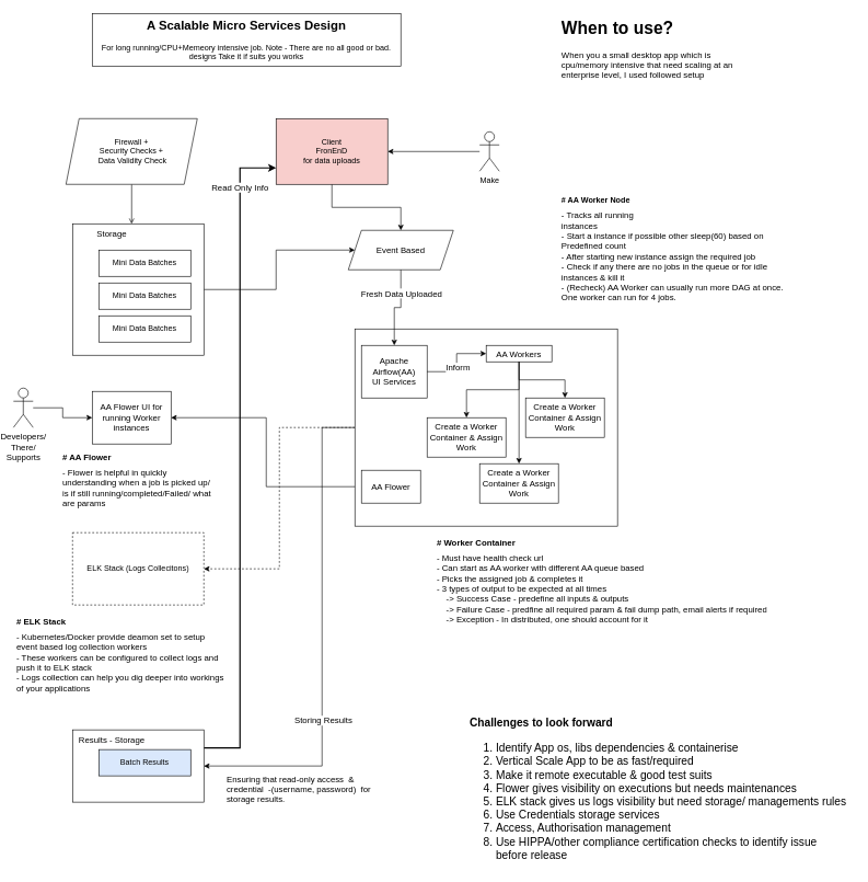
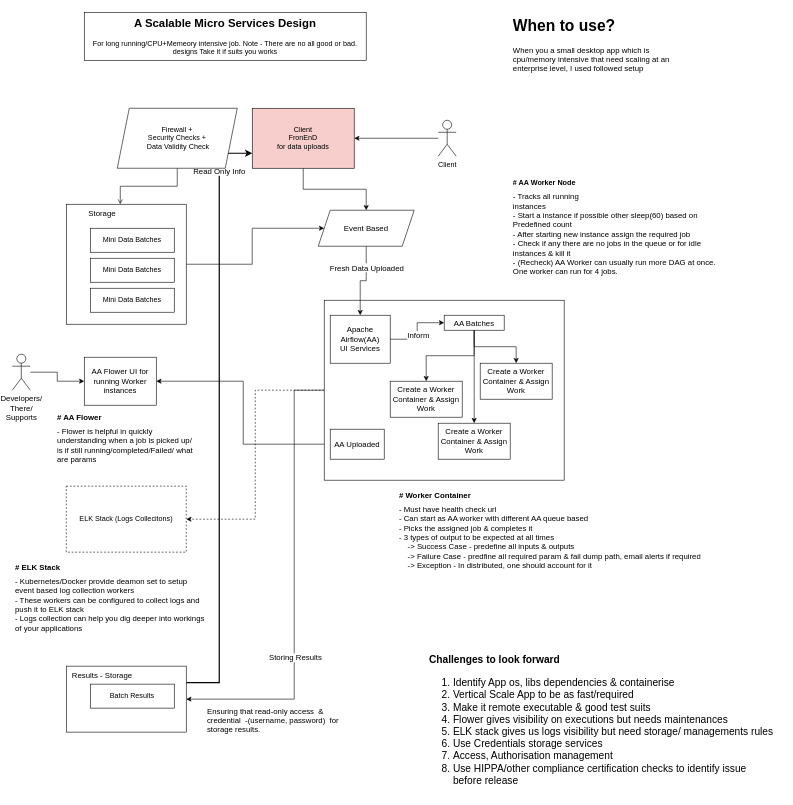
  <mxCell id="0" />
  <mxCell id="1" parent="0" />
  <mxCell id="2" style="edgeStyle=orthogonalEdgeStyle;rounded=0;orthogonalLoop=1;jettySize=auto;html=1;entryX=0;entryY=0.75;entryDx=0;entryDy=0;strokeWidth=2;fontSize=13;exitX=1;exitY=0.25;exitDx=0;exitDy=0;" edge="1" parent="1" source="44" target="11"><mxGeometry relative="1" as="geometry" /></mxCell>
  <mxCell id="3" value="Read Only Info" style="edgeLabel;html=1;align=center;verticalAlign=middle;resizable=0;points=[];fontSize=13;" vertex="1" connectable="0" parent="2"><mxGeometry x="0.606" y="1" relative="1" as="geometry"><mxPoint y="-111.43" as="offset" /></mxGeometry></mxCell>
  <mxCell id="4" style="edgeStyle=orthogonalEdgeStyle;rounded=0;orthogonalLoop=1;jettySize=auto;html=1;entryX=1;entryY=0.5;entryDx=0;entryDy=0;fontSize=13;dashed=1;strokeWidth=1;" edge="1" parent="1" source="25" target="23"><mxGeometry relative="1" as="geometry" /></mxCell>
  <mxCell id="5" style="edgeStyle=orthogonalEdgeStyle;rounded=0;orthogonalLoop=1;jettySize=auto;html=1;entryX=1;entryY=0.5;entryDx=0;entryDy=0;strokeWidth=1;fontSize=13;" edge="1" parent="1" source="25" target="44"><mxGeometry relative="1" as="geometry"><Array as="points"><mxPoint x="490" y="650" /><mxPoint x="490" y="1165" /></Array></mxGeometry></mxCell>
  <mxCell id="6" value="Storing Results" style="edgeLabel;html=1;align=center;verticalAlign=middle;resizable=0;points=[];fontSize=13;" vertex="1" connectable="0" parent="5"><mxGeometry x="0.33" y="1" relative="1" as="geometry"><mxPoint as="offset" /></mxGeometry></mxCell>
  <mxCell id="7" value="&lt;b&gt;&lt;font style=&quot;font-size: 19px&quot;&gt;A Scalable Micro Services Design&lt;/font&gt;&lt;/b&gt;&lt;br&gt;&lt;br&gt;For long running/CPU+Memeory intensive job. Note - There are no all good or bad. designs Take it if suits you works" style="rounded=0;whiteSpace=wrap;html=1;" vertex="1" parent="1"><mxGeometry x="140" y="20" width="470" height="80" as="geometry" /></mxCell>
  <mxCell id="8" style="edgeStyle=orthogonalEdgeStyle;rounded=0;orthogonalLoop=1;jettySize=auto;html=1;entryX=1;entryY=0.5;entryDx=0;entryDy=0;fontSize=13;" edge="1" parent="1" source="9" target="11"><mxGeometry relative="1" as="geometry" /></mxCell>
- <mxCell id="9" value="Make" style="shape=umlActor;verticalLabelPosition=bottom;verticalAlign=top;html=1;outlineConnect=0;" vertex="1" parent="1"><mxGeometry x="730" y="200" width="30" height="60" as="geometry" /></mxCell>
+ <mxCell id="9" value="Client" style="shape=umlActor;verticalLabelPosition=bottom;verticalAlign=top;html=1;outlineConnect=0;" vertex="1" parent="1"><mxGeometry x="730" y="200" width="30" height="60" as="geometry" /></mxCell>
  <mxCell id="10" style="edgeStyle=orthogonalEdgeStyle;rounded=0;orthogonalLoop=1;jettySize=auto;html=1;fontSize=13;" edge="1" parent="1" source="11" target="15"><mxGeometry relative="1" as="geometry" /></mxCell>
  <mxCell id="11" value="Client&lt;br&gt;FronEnD&lt;br&gt;for data uploads" style="whiteSpace=wrap;html=1;fillColor=#f8cecc;" vertex="1" parent="1"><mxGeometry x="420" y="180" width="170" height="100" as="geometry" /></mxCell>
  <mxCell id="12" style="edgeStyle=orthogonalEdgeStyle;rounded=0;orthogonalLoop=1;jettySize=auto;html=1;entryX=0.75;entryY=0;entryDx=0;entryDy=0;fontSize=13;endArrow=open;" edge="1" parent="1" source="13" target="42"><mxGeometry relative="1" as="geometry" /></mxCell>
- <mxCell id="13" value="Firewall +&lt;br&gt;Security Checks +&lt;br&gt;&amp;nbsp;Data Validity Check" style="shape=parallelogram;perimeter=parallelogramPerimeter;whiteSpace=wrap;html=1;fixedSize=1;" vertex="1" parent="1"><mxGeometry x="100" y="180" width="200" height="100" as="geometry" /></mxCell>
+ <mxCell id="13" value="Firewall +&lt;br&gt;Security Checks +&lt;br&gt;&amp;nbsp;Data Validity Check" style="shape=parallelogram;perimeter=parallelogramPerimeter;whiteSpace=wrap;html=1;fixedSize=1;" vertex="1" parent="1"><mxGeometry x="195" y="180" width="200" height="100" as="geometry" /></mxCell>
  <mxCell id="14" style="edgeStyle=orthogonalEdgeStyle;rounded=0;orthogonalLoop=1;jettySize=auto;html=1;entryX=0;entryY=0.5;entryDx=0;entryDy=0;fontSize=13;" edge="1" parent="1" source="38" target="15"><mxGeometry relative="1" as="geometry" /></mxCell>
  <mxCell id="15" value="Event Based" style="shape=parallelogram;perimeter=parallelogramPerimeter;whiteSpace=wrap;html=1;fixedSize=1;fontSize=13;" vertex="1" parent="1"><mxGeometry x="530" y="350" width="160" height="60" as="geometry" /></mxCell>
  <mxCell id="16" value="&lt;h1 style=&quot;font-size: 12px&quot;&gt;&lt;b style=&quot;font-size: 13px&quot;&gt;# Worker&amp;nbsp;Container&lt;/b&gt;&lt;br&gt;&lt;/h1&gt;&lt;div&gt;&lt;span&gt;- Must have health check url&lt;/span&gt;&lt;br&gt;&lt;/div&gt;&lt;div&gt;- Can start as AA worker with different AA queue based&lt;/div&gt;&lt;div&gt;- Picks the assigned job &amp;amp; completes it&lt;/div&gt;&lt;div&gt;- 3 types of output to be expected at all times&lt;/div&gt;&lt;div&gt;&amp;nbsp; &amp;nbsp; -&amp;gt; Success Case - predefine all inputs &amp;amp; outputs&lt;/div&gt;&lt;div&gt;&amp;nbsp; &amp;nbsp; -&amp;gt; Failure Case - predfine all required param &amp;amp; fail dump path, email alerts if required&lt;/div&gt;&lt;div&gt;&amp;nbsp; &amp;nbsp; -&amp;gt; Exception - In distributed, one should account for it&lt;/div&gt;&lt;div&gt;&lt;br&gt;&lt;/div&gt;" style="text;html=1;strokeColor=none;fillColor=none;spacing=5;spacingTop=-20;whiteSpace=wrap;overflow=hidden;rounded=0;fontSize=13;" vertex="1" parent="1"><mxGeometry x="660" y="820" width="550" height="140" as="geometry" /></mxCell>
  <mxCell id="17" style="edgeStyle=orthogonalEdgeStyle;rounded=0;orthogonalLoop=1;jettySize=auto;html=1;entryX=1;entryY=0.5;entryDx=0;entryDy=0;fontSize=13;" edge="1" parent="1" source="36" target="20"><mxGeometry relative="1" as="geometry" /></mxCell>
  <mxCell id="18" style="edgeStyle=orthogonalEdgeStyle;rounded=0;orthogonalLoop=1;jettySize=auto;html=1;entryX=0;entryY=0.5;entryDx=0;entryDy=0;fontSize=13;" edge="1" parent="1" source="19" target="20"><mxGeometry relative="1" as="geometry" /></mxCell>
  <mxCell id="19" value="Developers/&lt;br&gt;There/&lt;br&gt;Supports" style="shape=umlActor;verticalLabelPosition=bottom;verticalAlign=top;html=1;outlineConnect=0;fontSize=13;" vertex="1" parent="1"><mxGeometry x="20" y="590" width="30" height="60" as="geometry" /></mxCell>
  <mxCell id="20" value="AA Flower UI for running Worker instances" style="rounded=0;whiteSpace=wrap;html=1;fontSize=13;" vertex="1" parent="1"><mxGeometry x="140" y="595" width="120" height="80" as="geometry" /></mxCell>
  <mxCell id="21" value="&lt;h1 style=&quot;font-size: 12px&quot;&gt;# AA Worker Node&lt;/h1&gt;&lt;div&gt;- Tracks all running&amp;nbsp;&lt;/div&gt;instances&lt;div&gt;- Start a instance if possible other sleep(60) based on Predefined count&lt;/div&gt;&lt;div&gt;- After starting new instance assign the required job&lt;/div&gt;&lt;div&gt;- Check if any there are no jobs in the queue or for idle instances &amp;amp; kill it&lt;/div&gt;&lt;div&gt;- (Recheck) AA Worker can usually run more DAG at once. One worker can run for 4 jobs.&lt;/div&gt;" style="text;html=1;strokeColor=none;fillColor=none;spacing=5;spacingTop=-20;whiteSpace=wrap;overflow=hidden;rounded=0;fontSize=13;" vertex="1" parent="1"><mxGeometry x="850" y="300" width="360" height="160" as="geometry" /></mxCell>
  <mxCell id="22" value="&lt;h1 style=&quot;font-size: 12px&quot;&gt;&lt;b style=&quot;font-size: 13px&quot;&gt;# AA Flower&lt;/b&gt;&lt;br&gt;&lt;/h1&gt;&lt;div&gt;&lt;span&gt;- Flower is helpful in quickly understanding when a job is picked up/ is if still running/completed/Failed/ what are params&lt;/span&gt;&lt;/div&gt;" style="text;html=1;strokeColor=none;fillColor=none;spacing=5;spacingTop=-20;whiteSpace=wrap;overflow=hidden;rounded=0;fontSize=13;" vertex="1" parent="1"><mxGeometry x="90" y="690" width="240" height="110" as="geometry" /></mxCell>
  <mxCell id="23" value="ELK Stack (Logs Collecitons)" style="whiteSpace=wrap;html=1;dashed=1;" vertex="1" parent="1"><mxGeometry x="110" y="810" width="200" height="110" as="geometry" /></mxCell>
  <mxCell id="24" value="" style="group" vertex="1" connectable="0" parent="1"><mxGeometry x="540" y="500" width="400" height="300" as="geometry" /></mxCell>
  <mxCell id="25" value="" style="rounded=0;whiteSpace=wrap;html=1;fontSize=13;" vertex="1" parent="24"><mxGeometry width="400" height="300" as="geometry" /></mxCell>
  <mxCell id="26" value="Apache Airflow(AA)&lt;br&gt;UI Services" style="rounded=0;whiteSpace=wrap;html=1;fontSize=13;" vertex="1" parent="24"><mxGeometry x="10" y="25" width="100" height="80" as="geometry" /></mxCell>
- <mxCell id="27" value="AA Workers" style="rounded=0;whiteSpace=wrap;html=1;fontSize=13;" vertex="1" parent="24"><mxGeometry x="200" y="25" width="100" height="25" as="geometry" /></mxCell>
+ <mxCell id="27" value="AA Batches" style="rounded=0;whiteSpace=wrap;html=1;fontSize=13;" vertex="1" parent="24"><mxGeometry x="200" y="25" width="100" height="25" as="geometry" /></mxCell>
  <mxCell id="28" style="edgeStyle=orthogonalEdgeStyle;rounded=0;orthogonalLoop=1;jettySize=auto;html=1;entryX=0;entryY=0.5;entryDx=0;entryDy=0;fontSize=13;" edge="1" parent="24" source="26" target="27"><mxGeometry relative="1" as="geometry" /></mxCell>
  <mxCell id="29" value="Inform" style="edgeLabel;html=1;align=center;verticalAlign=middle;resizable=0;points=[];fontSize=13;" vertex="1" connectable="0" parent="28"><mxGeometry x="-0.114" y="-1" relative="1" as="geometry"><mxPoint as="offset" /></mxGeometry></mxCell>
  <mxCell id="30" value="Create a Worker Container &amp;amp; Assign Work" style="rounded=0;whiteSpace=wrap;html=1;fontSize=13;" vertex="1" parent="24"><mxGeometry x="110" y="135" width="120" height="60" as="geometry" /></mxCell>
  <mxCell id="31" style="edgeStyle=orthogonalEdgeStyle;rounded=0;orthogonalLoop=1;jettySize=auto;html=1;fontSize=13;" edge="1" parent="24" source="27" target="30"><mxGeometry relative="1" as="geometry" /></mxCell>
  <mxCell id="32" value="Create a Worker Container &amp;amp; Assign Work" style="rounded=0;whiteSpace=wrap;html=1;fontSize=13;" vertex="1" parent="24"><mxGeometry x="260" y="105" width="120" height="60" as="geometry" /></mxCell>
  <mxCell id="33" style="edgeStyle=orthogonalEdgeStyle;rounded=0;orthogonalLoop=1;jettySize=auto;html=1;fontSize=13;" edge="1" parent="24" source="27" target="32"><mxGeometry relative="1" as="geometry" /></mxCell>
  <mxCell id="34" value="Create a Worker Container &amp;amp; Assign Work" style="rounded=0;whiteSpace=wrap;html=1;fontSize=13;" vertex="1" parent="24"><mxGeometry x="190" y="205" width="120" height="60" as="geometry" /></mxCell>
  <mxCell id="35" style="edgeStyle=orthogonalEdgeStyle;rounded=0;orthogonalLoop=1;jettySize=auto;html=1;fontSize=13;" edge="1" parent="24" source="27" target="34"><mxGeometry relative="1" as="geometry" /></mxCell>
- <mxCell id="36" value="AA Flower" style="rounded=0;whiteSpace=wrap;html=1;fontSize=13;" vertex="1" parent="24"><mxGeometry x="10" y="215" width="90" height="50" as="geometry" /></mxCell>
+ <mxCell id="36" value="AA Uploaded" style="rounded=0;whiteSpace=wrap;html=1;fontSize=13;" vertex="1" parent="24"><mxGeometry x="10" y="215" width="90" height="50" as="geometry" /></mxCell>
  <mxCell id="37" value="" style="group" vertex="1" connectable="0" parent="1"><mxGeometry x="110" y="340" width="200" height="200" as="geometry" /></mxCell>
  <mxCell id="38" value="" style="whiteSpace=wrap;html=1;aspect=fixed;" vertex="1" parent="37"><mxGeometry width="200" height="200" as="geometry" /></mxCell>
  <mxCell id="39" value="Mini Data Batches" style="rounded=0;whiteSpace=wrap;html=1;" vertex="1" parent="37"><mxGeometry x="40" y="40" width="140" height="40" as="geometry" /></mxCell>
  <mxCell id="40" value="Mini Data Batches" style="rounded=0;whiteSpace=wrap;html=1;" vertex="1" parent="37"><mxGeometry x="40" y="90" width="140" height="40" as="geometry" /></mxCell>
  <mxCell id="41" value="Mini Data Batches" style="rounded=0;whiteSpace=wrap;html=1;" vertex="1" parent="37"><mxGeometry x="40" y="140" width="140" height="40" as="geometry" /></mxCell>
  <mxCell id="42" value="Storage" style="text;html=1;strokeColor=none;fillColor=none;align=center;verticalAlign=middle;whiteSpace=wrap;rounded=0;fontSize=13;" vertex="1" parent="37"><mxGeometry width="120" height="30" as="geometry" /></mxCell>
  <mxCell id="43" value="" style="group" vertex="1" connectable="0" parent="1"><mxGeometry x="110" y="1110" width="200" height="110" as="geometry" /></mxCell>
  <mxCell id="44" value="" style="whiteSpace=wrap;html=1;" vertex="1" parent="43"><mxGeometry width="200" height="110" as="geometry" /></mxCell>
  <mxCell id="45" value="Results - Storage" style="text;html=1;strokeColor=none;fillColor=none;align=center;verticalAlign=middle;whiteSpace=wrap;rounded=0;fontSize=13;" vertex="1" parent="43"><mxGeometry width="120" height="30" as="geometry" /></mxCell>
- <mxCell id="46" value="Batch Results" style="rounded=0;whiteSpace=wrap;html=1;fillColor=#dae8fc;" vertex="1" parent="43"><mxGeometry x="40" y="30" width="140" height="40" as="geometry" /></mxCell>
+ <mxCell id="46" value="Batch Results" style="rounded=0;whiteSpace=wrap;html=1;" vertex="1" parent="43"><mxGeometry x="40" y="30" width="140" height="40" as="geometry" /></mxCell>
  <mxCell id="47" value="&lt;h1 style=&quot;font-size: 12px&quot;&gt;&lt;b style=&quot;font-size: 13px&quot;&gt;# ELK Stack&lt;/b&gt;&lt;br&gt;&lt;/h1&gt;&lt;div&gt;&lt;span&gt;- Kubernetes/Docker provide deamon set to setup event based log collection workers&lt;/span&gt;&lt;br&gt;&lt;/div&gt;&lt;div&gt;&lt;span&gt;- These workers can be configured to collect logs and push it to ELK stack&lt;/span&gt;&lt;/div&gt;&lt;div&gt;&lt;span&gt;- Logs collection can help you dig deeper into workings of your applications&lt;/span&gt;&lt;/div&gt;" style="text;html=1;strokeColor=none;fillColor=none;spacing=5;spacingTop=-20;whiteSpace=wrap;overflow=hidden;rounded=0;fontSize=13;" vertex="1" parent="1"><mxGeometry x="20" y="940" width="330" height="120" as="geometry" /></mxCell>
  <mxCell id="48" value="&lt;h1 style=&quot;font-size: 12px&quot;&gt;&lt;span style=&quot;font-size: 13px ; font-weight: normal&quot;&gt;Ensuring that read-only access&amp;nbsp; &amp;amp; credential&amp;nbsp; -(username, password)&amp;nbsp; for storage results.&lt;/span&gt;&lt;br&gt;&lt;/h1&gt;" style="text;html=1;strokeColor=none;fillColor=none;spacing=5;spacingTop=-20;whiteSpace=wrap;overflow=hidden;rounded=0;fontSize=13;" vertex="1" parent="1"><mxGeometry x="340" y="1180" width="230" height="60" as="geometry" /></mxCell>
  <mxCell id="49" value="&lt;h1&gt;When to use?&lt;/h1&gt;&lt;p&gt;When you a small desktop app which is cpu/memory intensive that need scaling at an enterprise level, I used followed setup&lt;/p&gt;&lt;p&gt;&lt;br&gt;&lt;/p&gt;" style="text;html=1;strokeColor=none;fillColor=none;spacing=5;spacingTop=-20;whiteSpace=wrap;overflow=hidden;rounded=0;fontSize=13;" vertex="1" parent="1"><mxGeometry x="850" y="20" width="280" height="120" as="geometry" /></mxCell>
  <mxCell id="50" style="edgeStyle=orthogonalEdgeStyle;rounded=0;orthogonalLoop=1;jettySize=auto;html=1;fontSize=13;" edge="1" parent="1" source="15" target="26"><mxGeometry relative="1" as="geometry" /></mxCell>
  <mxCell id="51" value="Fresh Data Uploaded" style="edgeLabel;html=1;align=center;verticalAlign=middle;resizable=0;points=[];fontSize=13;" vertex="1" connectable="0" parent="50"><mxGeometry x="-0.433" relative="1" as="geometry"><mxPoint as="offset" /></mxGeometry></mxCell>
  <mxCell id="52" value="&lt;h1 style=&quot;font-size: 17px;&quot;&gt;Challenges to look forward&lt;/h1&gt;&lt;ol style=&quot;font-size: 17px;&quot;&gt;&lt;li style=&quot;font-size: 17px;&quot;&gt;Identify App os, libs dependencies &amp;amp; containerise&lt;/li&gt;&lt;li style=&quot;font-size: 17px;&quot;&gt;&lt;span style=&quot;font-size: 17px;&quot;&gt;Vertical Scale App to be as fast/required&lt;/span&gt;&lt;/li&gt;&lt;li style=&quot;font-size: 17px;&quot;&gt;&lt;span style=&quot;font-size: 17px;&quot;&gt;Make it remote executable &amp;amp; good test suits&lt;/span&gt;&lt;/li&gt;&lt;li style=&quot;font-size: 17px;&quot;&gt;Flower gives visibility on executions but needs maintenances&lt;/li&gt;&lt;li style=&quot;font-size: 17px;&quot;&gt;ELK stack gives us logs visibility but need storage/ managements rules&lt;/li&gt;&lt;li style=&quot;font-size: 17px;&quot;&gt;Use Credentials storage services&lt;/li&gt;&lt;li style=&quot;font-size: 17px;&quot;&gt;Access, Authorisation management&lt;/li&gt;&lt;li style=&quot;font-size: 17px;&quot;&gt;Use HIPPA/other compliance certification checks to identify issue before release&lt;/li&gt;&lt;/ol&gt;&lt;p style=&quot;font-size: 17px;&quot;&gt;&lt;/p&gt;" style="text;html=1;strokeColor=none;fillColor=none;spacing=5;spacingTop=-20;whiteSpace=wrap;overflow=hidden;rounded=0;fontSize=17;" vertex="1" parent="1"><mxGeometry x="710" y="1090" width="590" height="230" as="geometry" /></mxCell>
